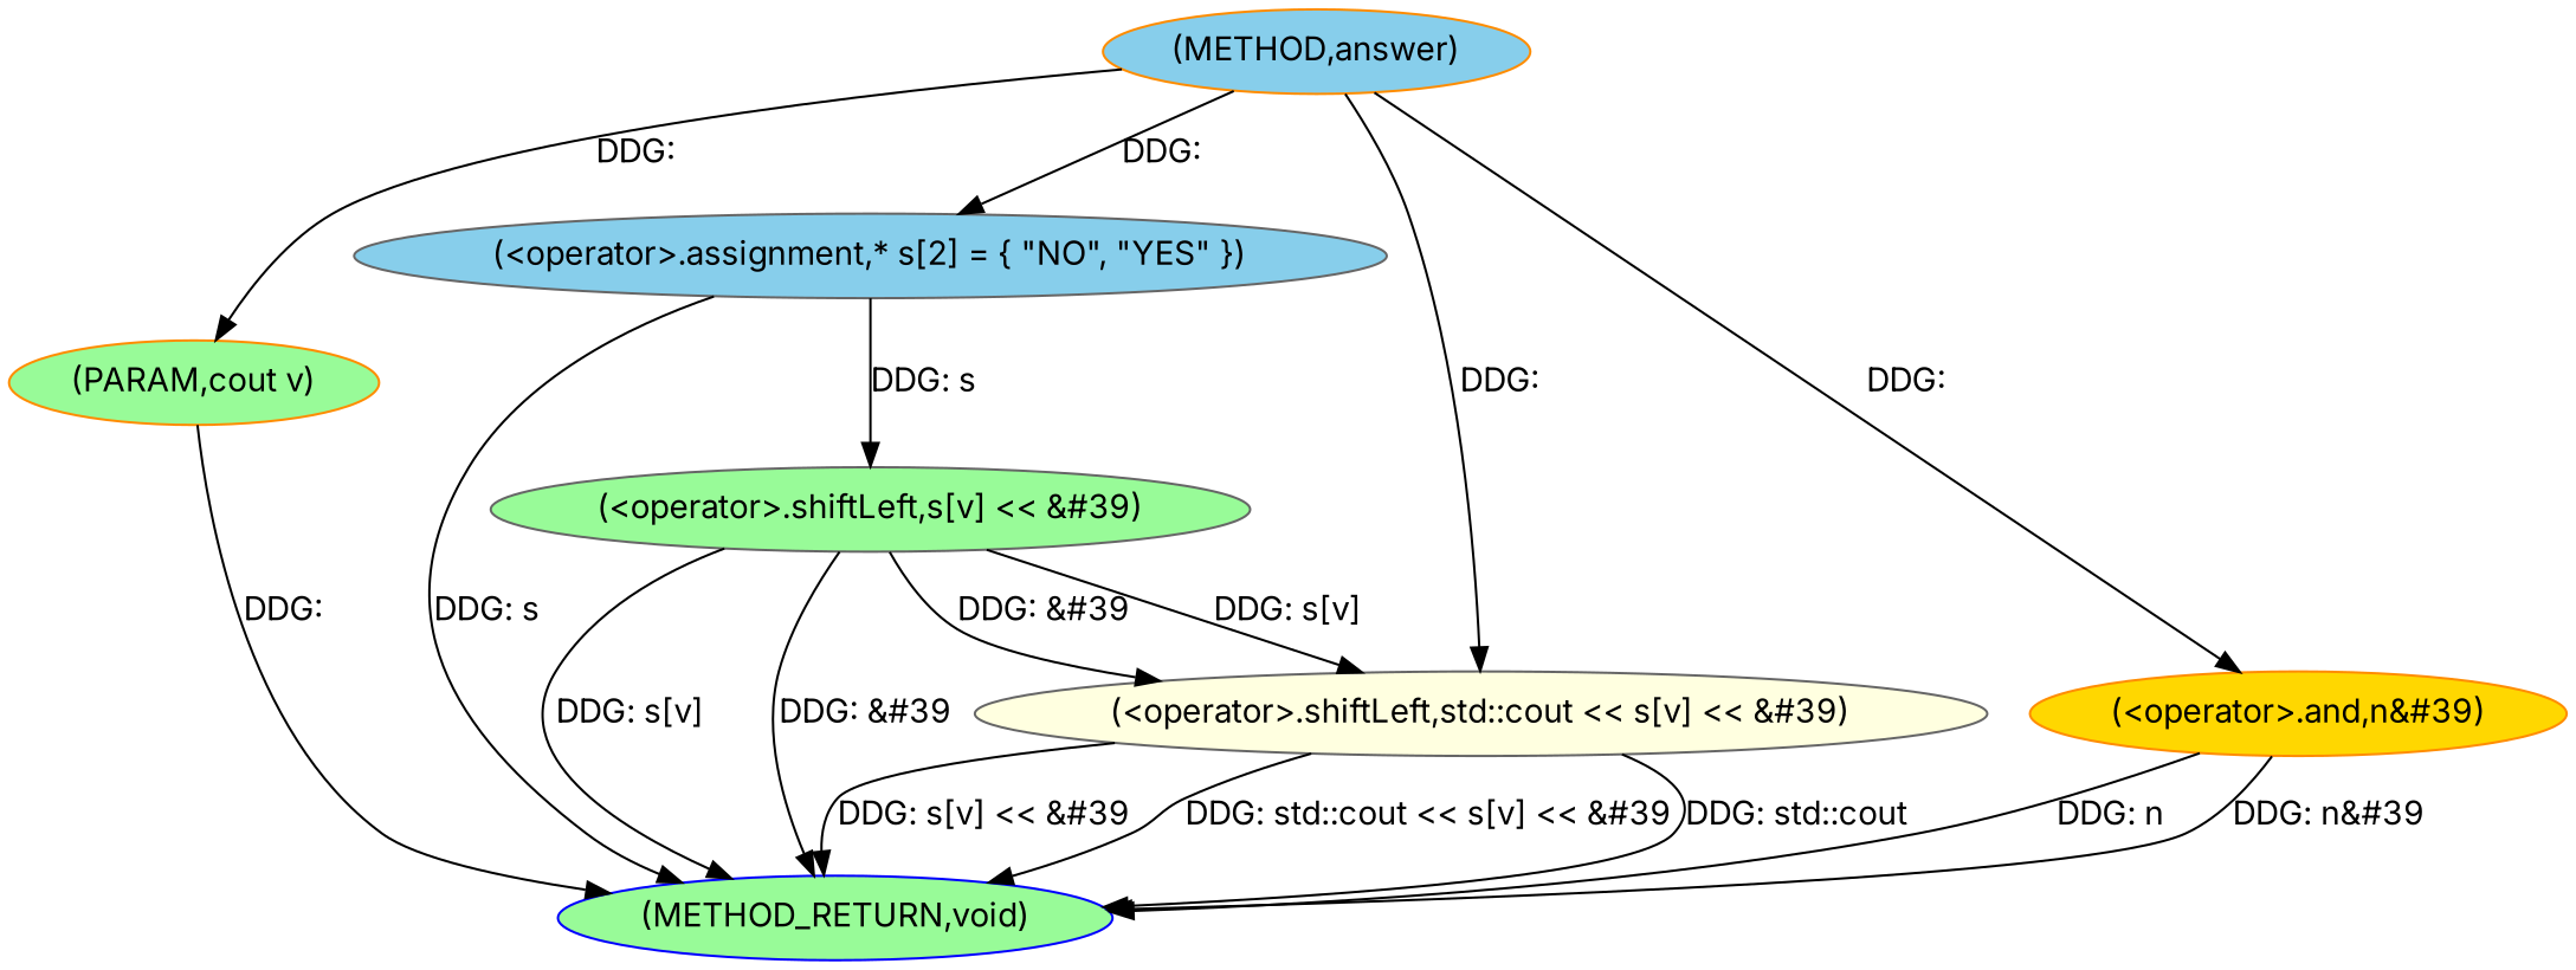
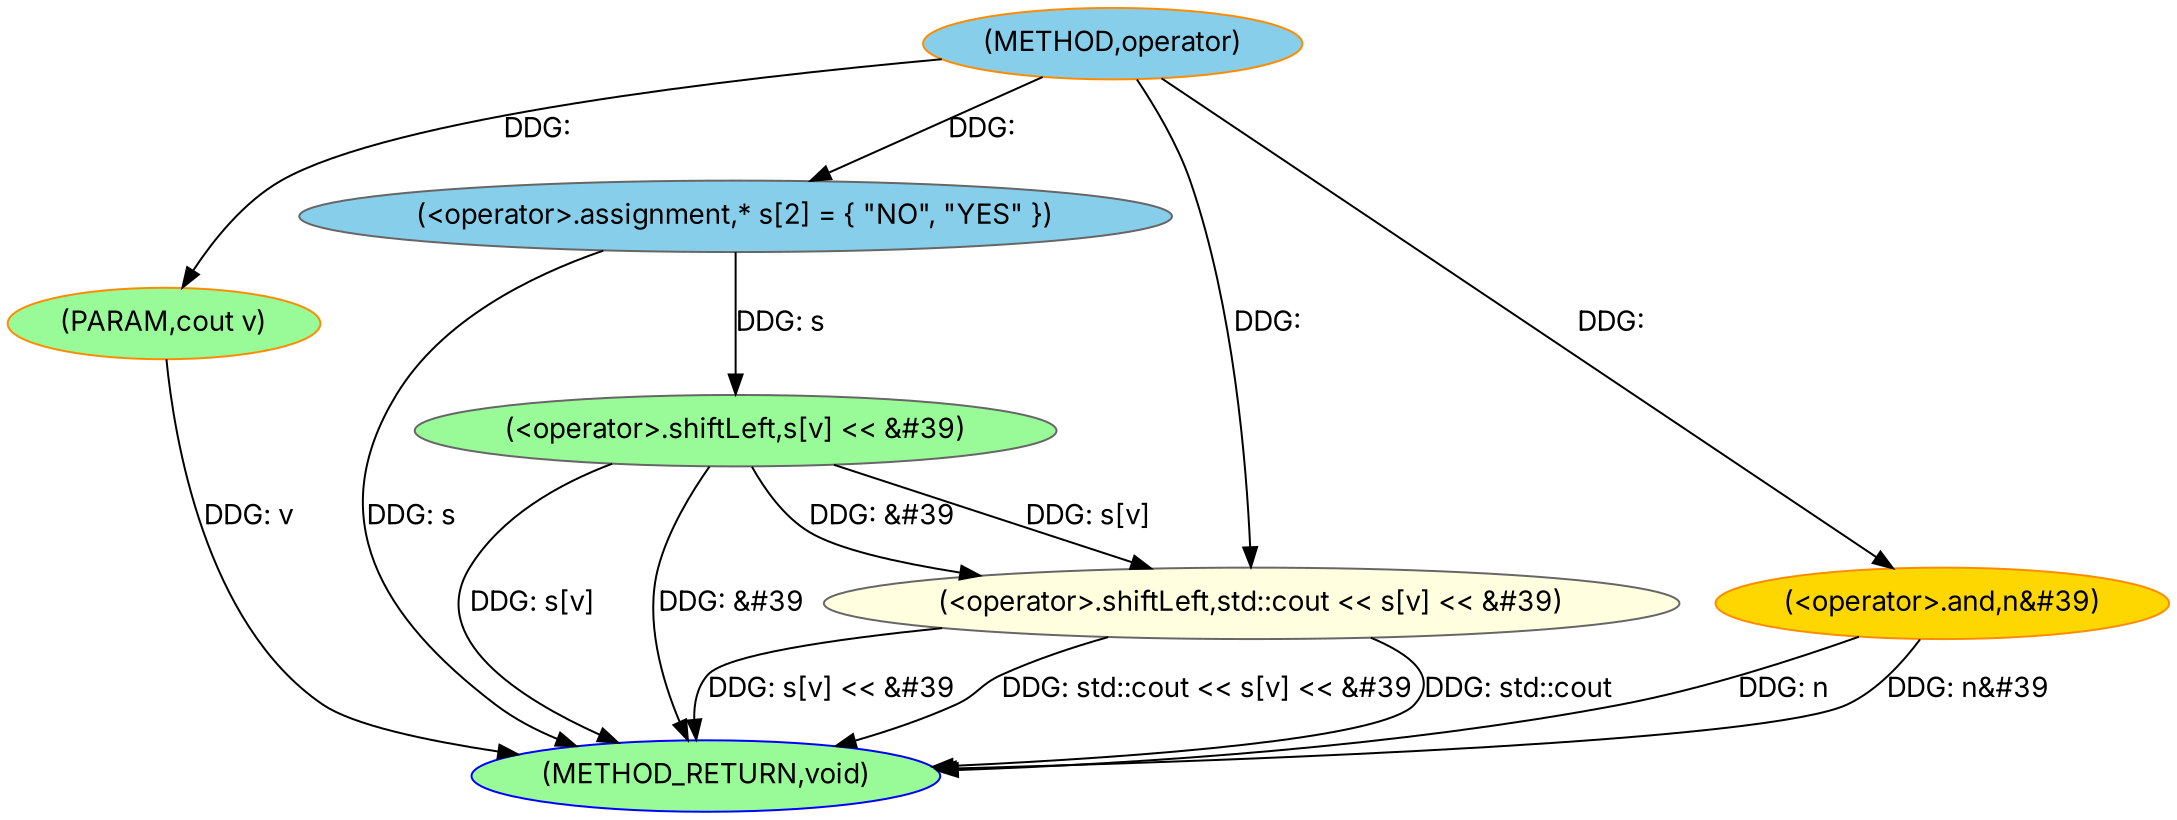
  digraph {
    fontname=Inter
    node [color=darkorange fillcolor=palegreen fontname=Inter style=filled]
    edge [fontname=Inter]
-   n1 [fillcolor=skyblue label="(METHOD,answer)"]
+   n1 [fillcolor=skyblue label="(METHOD,operator)"]
    n2 [label="(PARAM,cout v)"]
    n3 [color=gray40 fillcolor=skyblue label="(<operator>.assignment,* s[2] = { \"NO\", \"YES\" })"]
    n4 [color=gray40 fillcolor=lightyellow label="(<operator>.shiftLeft,std::cout << s[v] << &#39)"]
    n5 [fillcolor=gold label="(<operator>.and,n&#39)"]
    n6 [color=blue label="(METHOD_RETURN,void)"]
    n7 [color=gray40 label="(<operator>.shiftLeft,s[v] << &#39)"]
    n1 -> n2 [label="DDG: "]
    n1 -> n3 [label="DDG: "]
    n1 -> n4 [label="DDG: "]
    n1 -> n5 [label="DDG: "]
-   n2 -> n6 [label="DDG: "]
+   n2 -> n6 [label="DDG: v"]
    n3 -> n6 [label="DDG: s"]
    n3 -> n7 [label="DDG: s"]
    n4 -> n6 [label="DDG: s[v] << &#39"]
    n4 -> n6 [label="DDG: std::cout << s[v] << &#39"]
    n4 -> n6 [label="DDG: std::cout"]
    n5 -> n6 [label="DDG: n&#39"]
    n5 -> n6 [label="DDG: n"]
    n7 -> n4 [label="DDG: s[v]"]
    n7 -> n4 [label="DDG: &#39"]
    n7 -> n6 [label="DDG: s[v]"]
    n7 -> n6 [label="DDG: &#39"]
  }
